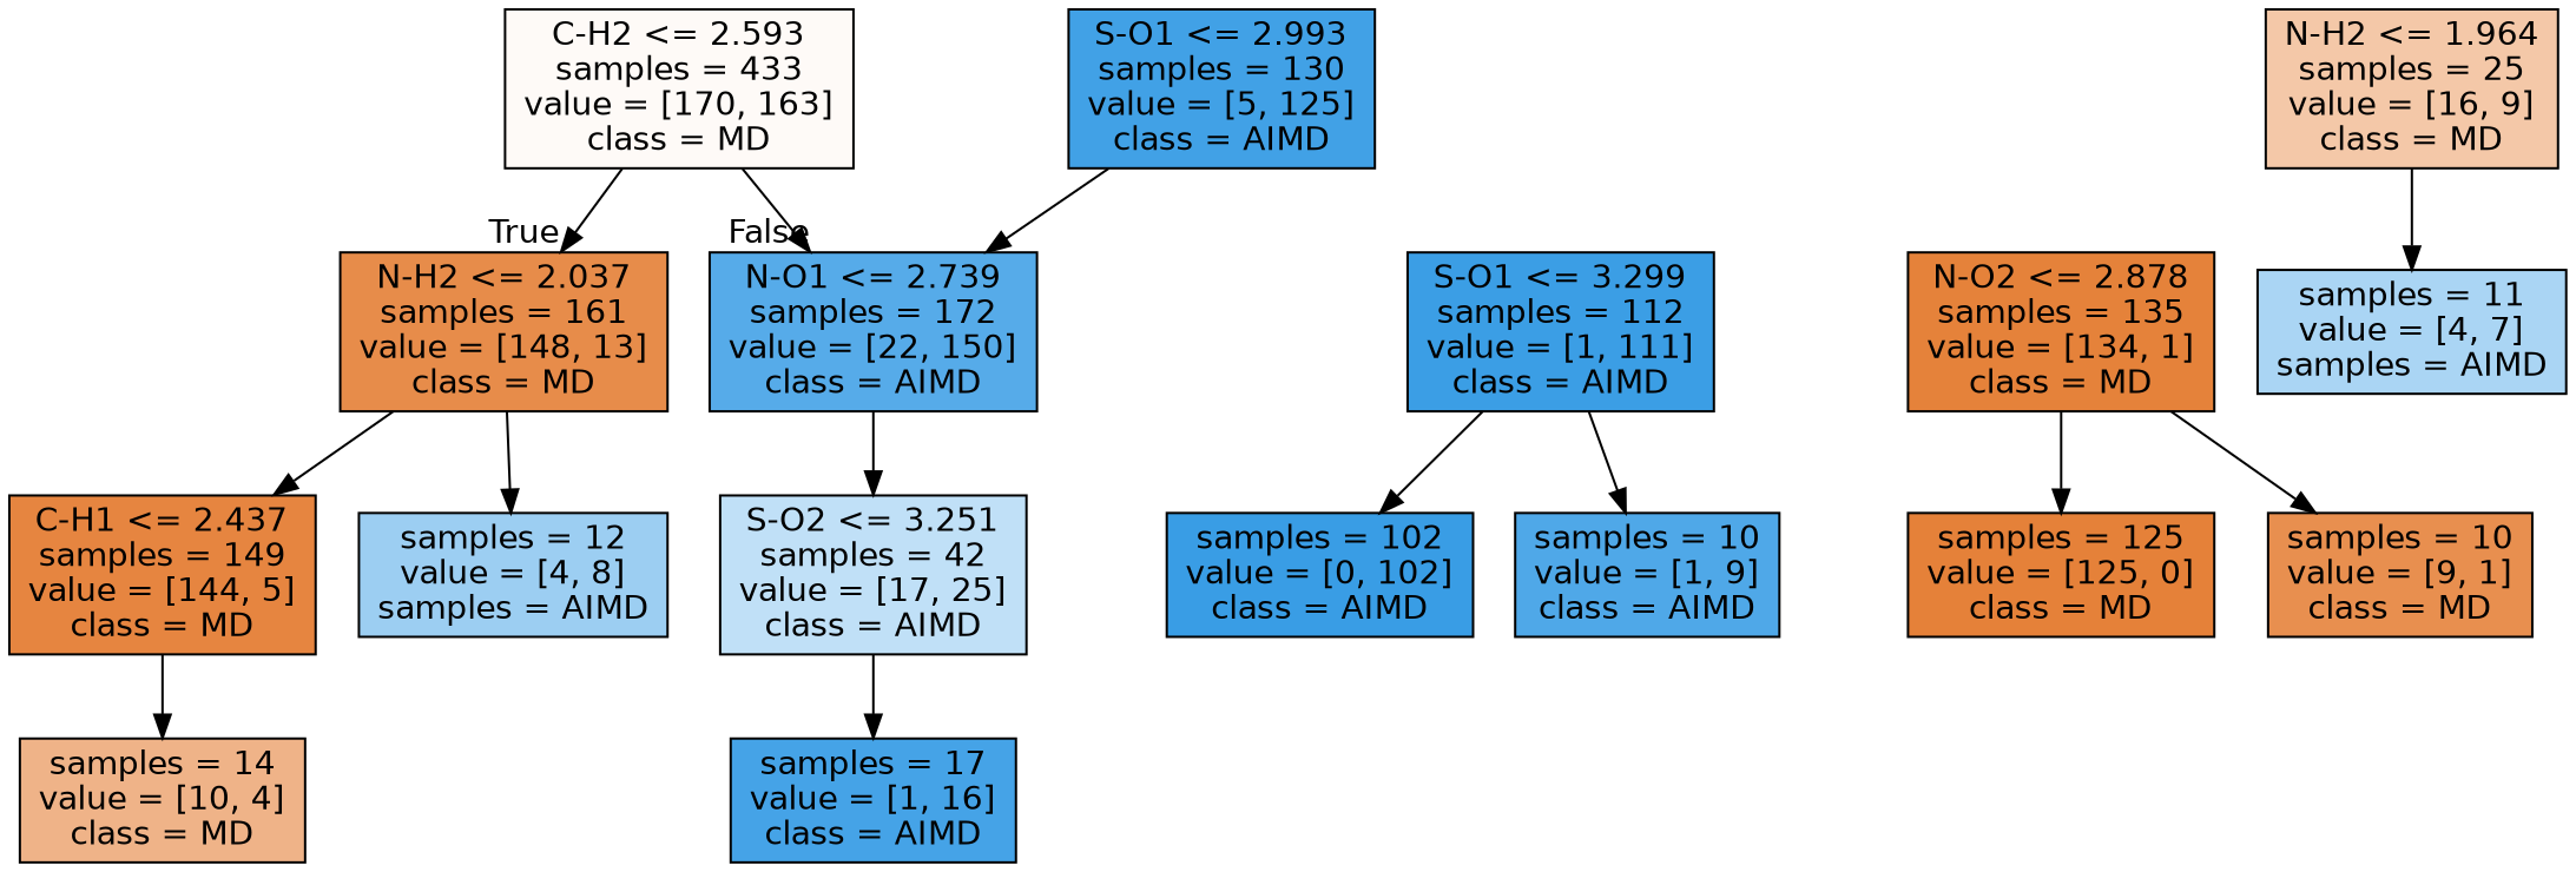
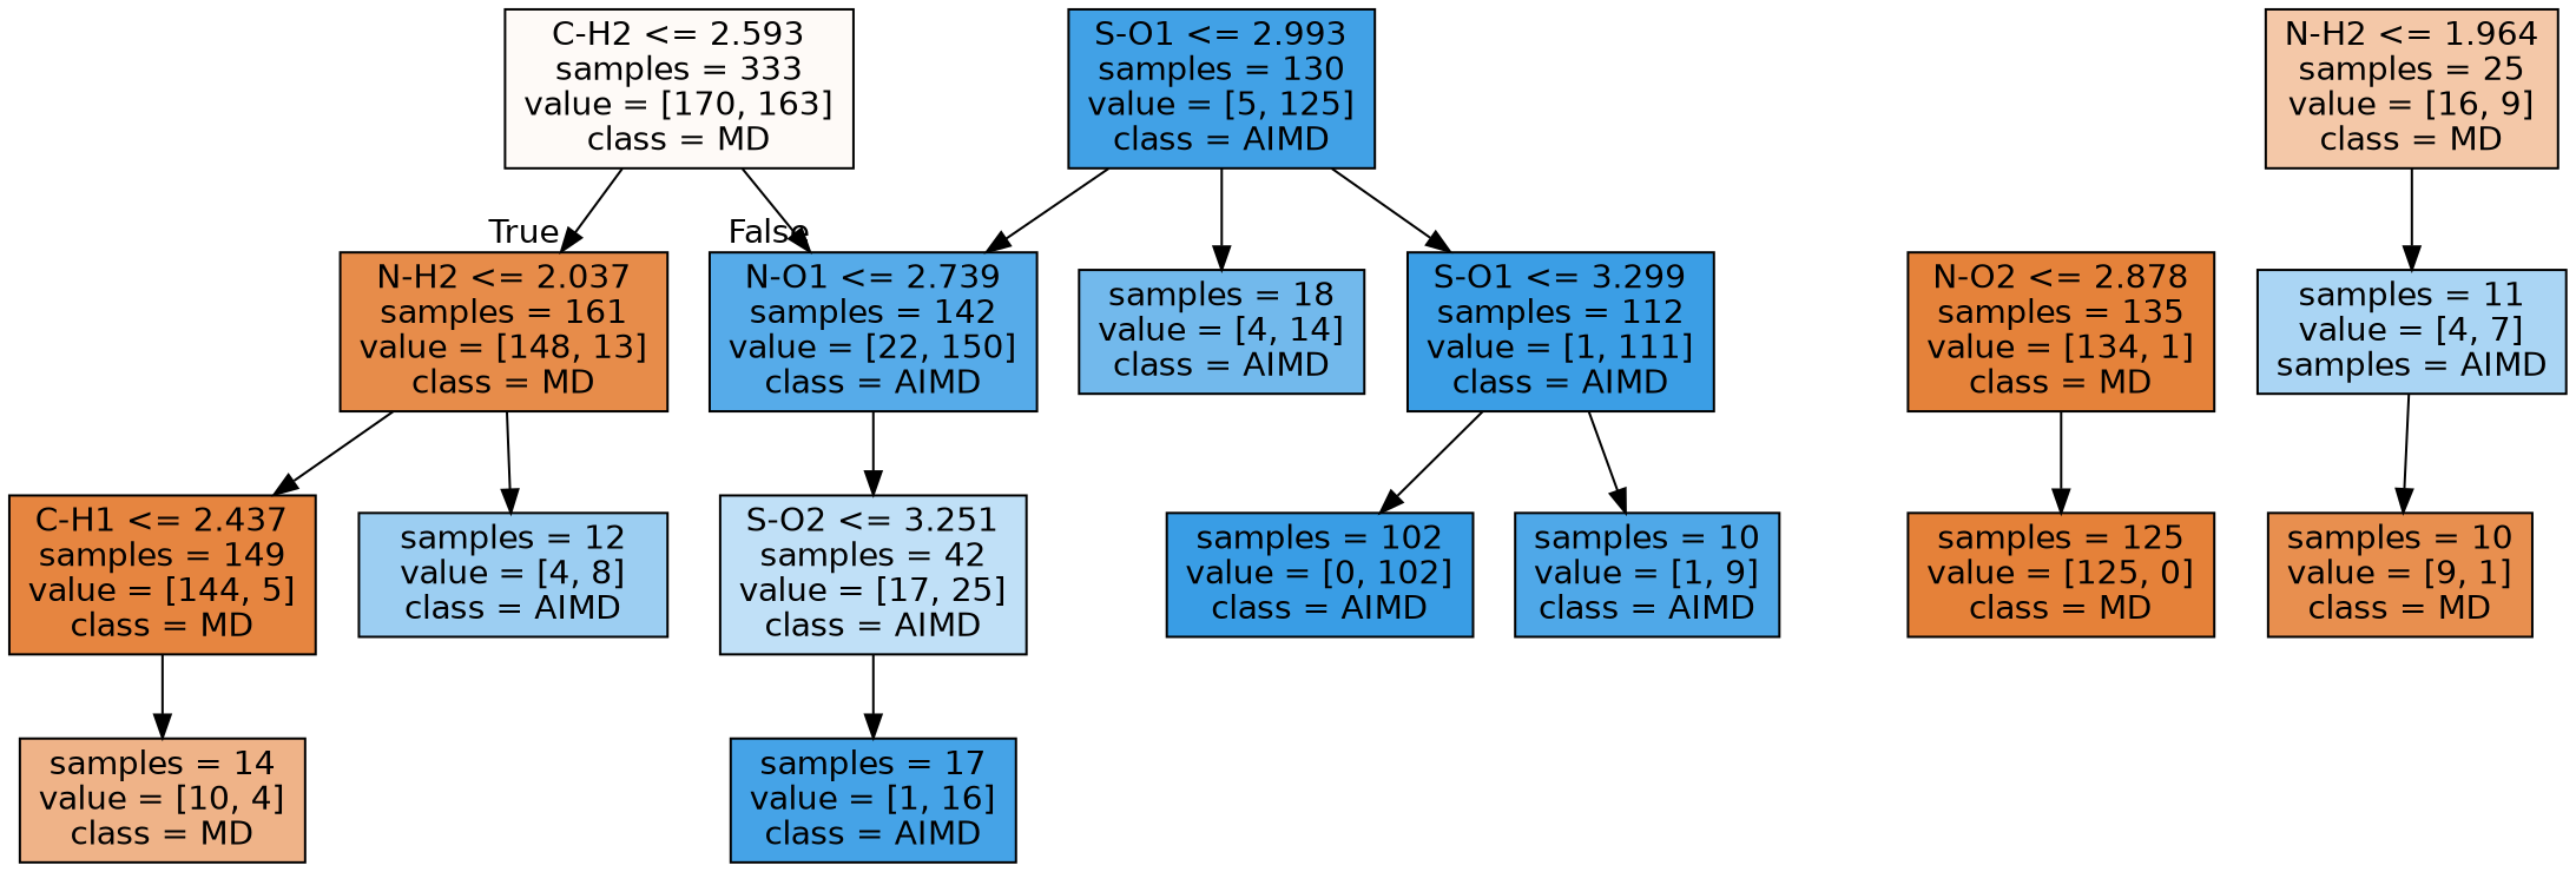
  digraph {
    node [color=black fontname=helvetica shape=box style=filled]
    edge [fontname=helvetica]
-   n1 [fillcolor="#fefaf7" label="C-H2 <= 2.593\nsamples = 433\nvalue = [170, 163]\nclass = MD"]
+   n1 [fillcolor="#fefaf7" label="C-H2 <= 2.593\nsamples = 333\nvalue = [170, 163]\nclass = MD"]
    n2 [fillcolor="#e78c4a" label="N-H2 <= 2.037\nsamples = 161\nvalue = [148, 13]\nclass = MD"]
-   n3 [fillcolor="#56abe9" label="N-O1 <= 2.739\nsamples = 172\nvalue = [22, 150]\nclass = AIMD"]
+   n3 [fillcolor="#56abe9" label="N-O1 <= 2.739\nsamples = 142\nvalue = [22, 150]\nclass = AIMD"]
    n4 [fillcolor="#e68540" label="C-H1 <= 2.437\nsamples = 149\nvalue = [144, 5]\nclass = MD"]
-   n5 [fillcolor="#9ccef2" label="samples = 12\nvalue = [4, 8]\nsamples = AIMD"]
+   n5 [fillcolor="#9ccef2" label="samples = 12\nvalue = [4, 8]\nclass = AIMD"]
    n6 [fillcolor="#c0e0f7" label="S-O2 <= 3.251\nsamples = 42\nvalue = [17, 25]\nclass = AIMD"]
    n7 [fillcolor="#efb388" label="samples = 14\nvalue = [10, 4]\nclass = MD"]
    n8 [fillcolor="#e5823a" label="N-O2 <= 2.878\nsamples = 135\nvalue = [134, 1]\nclass = MD"]
    n9 [fillcolor="#e58139" label="samples = 125\nvalue = [125, 0]\nclass = MD"]
    n10 [fillcolor="#e88f4f" label="samples = 10\nvalue = [9, 1]\nclass = MD"]
    n11 [fillcolor="#45a3e7" label="samples = 17\nvalue = [1, 16]\nclass = AIMD"]
    n12 [fillcolor="#41a1e6" label="S-O1 <= 2.993\nsamples = 130\nvalue = [5, 125]\nclass = AIMD"]
+   n13 [fillcolor="#72b9ec" label="samples = 18\nvalue = [4, 14]\nclass = AIMD"]
    n14 [fillcolor="#3b9ee5" label="S-O1 <= 3.299\nsamples = 112\nvalue = [1, 111]\nclass = AIMD"]
    n15 [fillcolor="#f4c8a8" label="N-H2 <= 1.964\nsamples = 25\nvalue = [16, 9]\nclass = MD"]
    n16 [fillcolor="#aad5f4" label="samples = 11\nvalue = [4, 7]\nsamples = AIMD"]
    n17 [fillcolor="#399de5" label="samples = 102\nvalue = [0, 102]\nclass = AIMD"]
    n18 [fillcolor="#4fa8e8" label="samples = 10\nvalue = [1, 9]\nclass = AIMD"]
    n1 -> n2 [headlabel=True labelangle=45 labeldistance=2.5]
    n1 -> n3 [headlabel=False labelangle=-45 labeldistance=2.5]
    n2 -> n4
    n2 -> n5
    n3 -> n6
    n4 -> n7
    n6 -> n11
    n8 -> n9
-   n8 -> n10
+   n16 -> n10
    n12 -> n3
+   n12 -> n13
+   n12 -> n14
    n14 -> n17
    n14 -> n18
    n15 -> n16
  }
